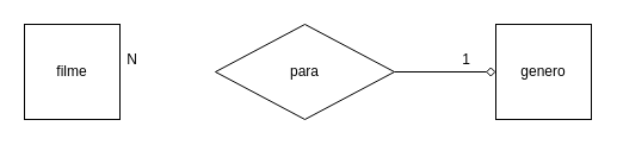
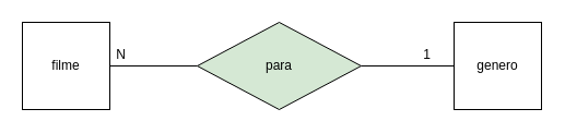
  <mxCell id="0" />
  <mxCell id="1" parent="0" />
+ <mxCell id="2" style="edgeStyle=orthogonalEdgeStyle;rounded=0;orthogonalLoop=1;jettySize=auto;html=1;endArrow=none;endFill=0;" edge="1" parent="1" source="3" target="6"><mxGeometry relative="1" as="geometry" /></mxCell>
  <mxCell id="3" value="filme" style="whiteSpace=wrap;html=1;aspect=fixed;" vertex="1" parent="1"><mxGeometry x="20" y="20" width="80" height="80" as="geometry" /></mxCell>
  <mxCell id="4" value="genero" style="whiteSpace=wrap;html=1;aspect=fixed;" vertex="1" parent="1"><mxGeometry x="415" y="20" width="80" height="80" as="geometry" /></mxCell>
- <mxCell id="5" style="edgeStyle=orthogonalEdgeStyle;rounded=0;orthogonalLoop=1;jettySize=auto;html=1;endArrow=diamond;endFill=0;" edge="1" parent="1" source="6" target="4"><mxGeometry relative="1" as="geometry" /></mxCell>
- <mxCell id="6" value="para" style="rhombus;whiteSpace=wrap;html=1;" vertex="1" parent="1"><mxGeometry x="180" y="20" width="150" height="80" as="geometry" /></mxCell>
+ <mxCell id="5" style="edgeStyle=orthogonalEdgeStyle;rounded=0;orthogonalLoop=1;jettySize=auto;html=1;endArrow=none;endFill=0;" edge="1" parent="1" source="6" target="4"><mxGeometry relative="1" as="geometry" /></mxCell>
+ <mxCell id="6" value="para" style="rhombus;whiteSpace=wrap;html=1;fillColor=#d5e8d4;" vertex="1" parent="1"><mxGeometry x="180" y="20" width="150" height="80" as="geometry" /></mxCell>
  <mxCell id="7" value="N" style="text;html=1;align=center;verticalAlign=middle;resizable=0;points=[];autosize=1;strokeColor=none;" vertex="1" parent="1"><mxGeometry x="100" y="40" width="20" height="20" as="geometry" /></mxCell>
  <mxCell id="8" value="1" style="text;html=1;align=center;verticalAlign=middle;resizable=0;points=[];autosize=1;strokeColor=none;" vertex="1" parent="1"><mxGeometry x="380" y="40" width="20" height="20" as="geometry" /></mxCell>
